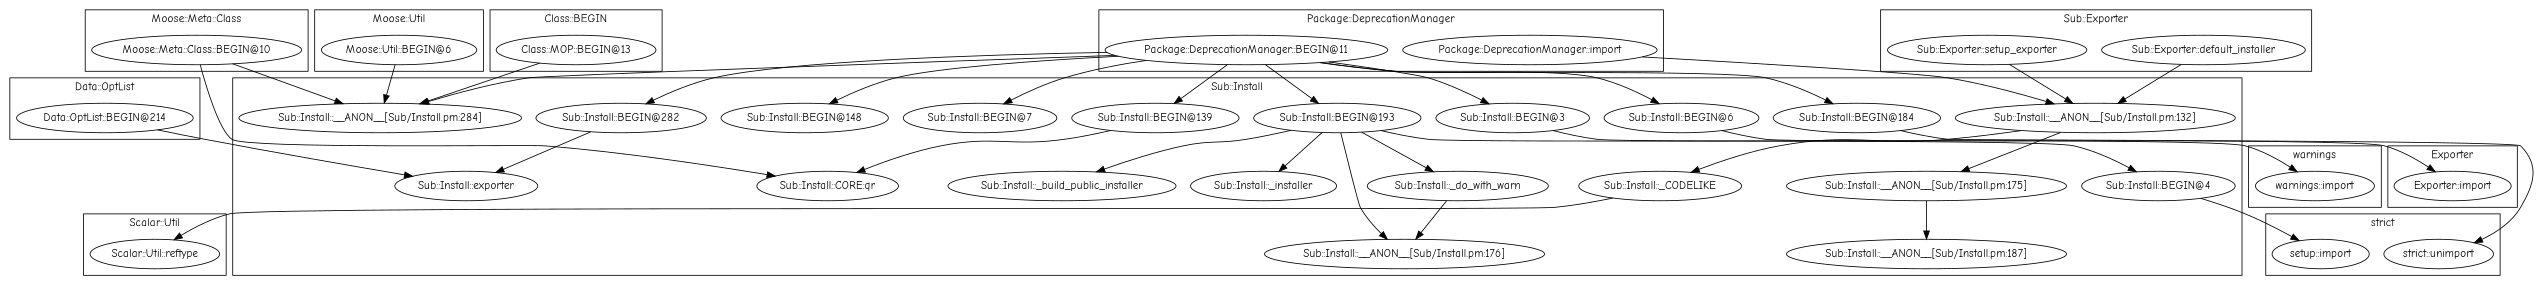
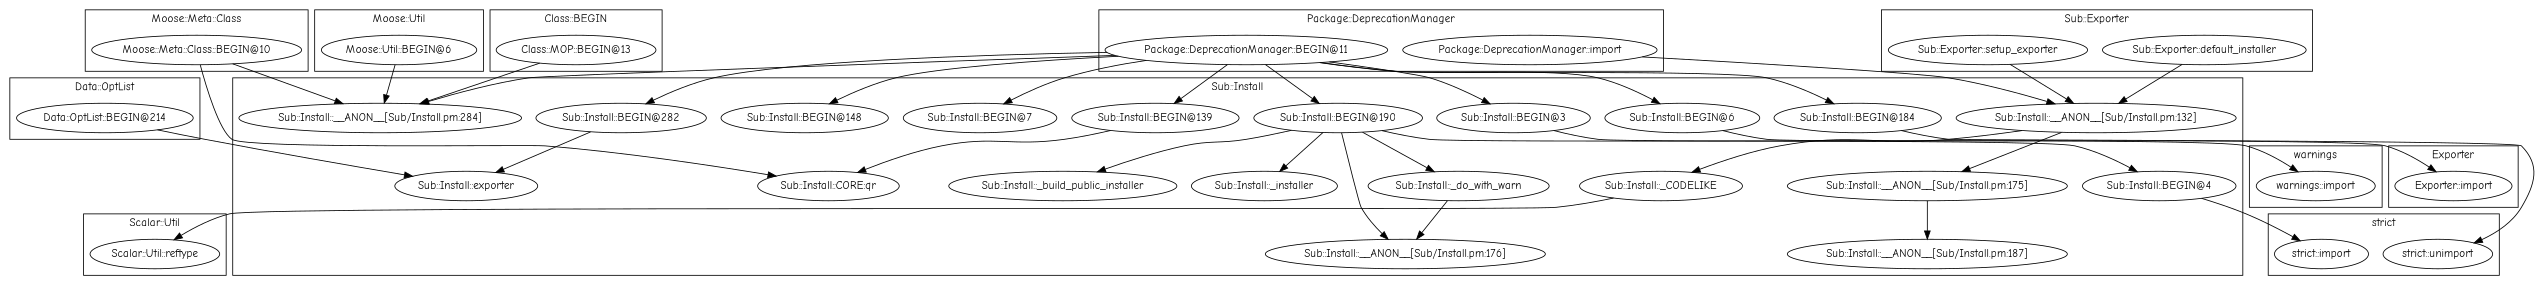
  digraph {
    fontname="Comic Neue"
    node [fontname="Comic Neue"]
    edge [fontname="Comic Neue"]
    "warnings::import"
    "Sub::Exporter::default_installer"
    "Sub::Exporter::setup_exporter"
    "Data::OptList::BEGIN@214"
    "Moose::Util::BEGIN@6"
-   "strict::import" [label="setup::import"]
+   "strict::import"
    "strict::unimport"
    "Class::MOP::BEGIN@13"
    "Exporter::import"
    "Sub::Install::__ANON__[Sub/Install.pm:175]"
    "Sub::Install::__ANON__[Sub/Install.pm:132]"
    "Sub::Install::BEGIN@148"
    "Sub::Install::_installer"
    "Sub::Install::BEGIN@3"
    "Sub::Install::BEGIN@6"
    "Sub::Install::BEGIN@184"
    "Sub::Install::__ANON__[Sub/Install.pm:176]"
    "Sub::Install::BEGIN@139"
    "Sub::Install::_CODELIKE"
    "Sub::Install::exporter"
    "Sub::Install::__ANON__[Sub/Install.pm:187]"
    "Sub::Install::BEGIN@4"
    "Sub::Install::CORE:qr"
    "Sub::Install::_build_public_installer"
    n25 [label="Sub::Install::BEGIN@282"]
    "Sub::Install::_do_with_warn"
-   "Sub::Install::BEGIN@190" [label="Sub::Install::BEGIN@193"]
+   "Sub::Install::BEGIN@190"
    "Sub::Install::__ANON__[Sub/Install.pm:284]"
    "Sub::Install::BEGIN@7"
    "Package::DeprecationManager::import"
    "Package::DeprecationManager::BEGIN@11"
    "Scalar::Util::reftype"
    "Moose::Meta::Class::BEGIN@10"
    subgraph cluster_1 {
      label=warnings
      "warnings::import"
    }
    subgraph cluster_2 {
      label="Sub::Exporter"
      "Sub::Exporter::default_installer"
      "Sub::Exporter::setup_exporter"
    }
    subgraph cluster_3 {
      label="Data::OptList"
      "Data::OptList::BEGIN@214"
    }
    subgraph cluster_4 {
      label="Moose::Util"
      "Moose::Util::BEGIN@6"
    }
    subgraph cluster_5 {
      label="strict"
      "strict::import"
      "strict::unimport"
    }
    subgraph cluster_6 {
      label="Class::BEGIN"
      "Class::MOP::BEGIN@13"
    }
    subgraph cluster_7 {
      label=Exporter
      "Exporter::import"
    }
    subgraph cluster_8 {
      label="Sub::Install"
      "Sub::Install::__ANON__[Sub/Install.pm:175]"
      "Sub::Install::__ANON__[Sub/Install.pm:132]"
      "Sub::Install::BEGIN@148"
      "Sub::Install::_installer"
      "Sub::Install::BEGIN@3"
      "Sub::Install::BEGIN@6"
      "Sub::Install::BEGIN@184"
      "Sub::Install::__ANON__[Sub/Install.pm:176]"
      "Sub::Install::BEGIN@139"
      "Sub::Install::_CODELIKE"
      "Sub::Install::exporter"
      "Sub::Install::__ANON__[Sub/Install.pm:187]"
      "Sub::Install::BEGIN@4"
      "Sub::Install::CORE:qr"
      "Sub::Install::_build_public_installer"
      n25
      "Sub::Install::_do_with_warn"
      "Sub::Install::BEGIN@190"
      "Sub::Install::__ANON__[Sub/Install.pm:284]"
      "Sub::Install::BEGIN@7"
    }
    subgraph cluster_9 {
      label="Package::DeprecationManager"
      "Package::DeprecationManager::import"
      "Package::DeprecationManager::BEGIN@11"
    }
    subgraph cluster_10 {
      label="Scalar::Util"
      "Scalar::Util::reftype"
    }
    subgraph cluster_11 {
      label="Moose::Meta::Class"
      "Moose::Meta::Class::BEGIN@10"
    }
    "Sub::Exporter::default_installer" -> "Sub::Install::__ANON__[Sub/Install.pm:132]"
    "Sub::Exporter::setup_exporter" -> "Sub::Install::__ANON__[Sub/Install.pm:132]"
    "Data::OptList::BEGIN@214" -> "Sub::Install::exporter"
    "Moose::Util::BEGIN@6" -> "Sub::Install::__ANON__[Sub/Install.pm:284]"
    "Class::MOP::BEGIN@13" -> "Sub::Install::__ANON__[Sub/Install.pm:284]"
    "Sub::Install::__ANON__[Sub/Install.pm:175]" -> "Sub::Install::__ANON__[Sub/Install.pm:187]"
    "Sub::Install::__ANON__[Sub/Install.pm:132]" -> "Sub::Install::__ANON__[Sub/Install.pm:175]"
    "Sub::Install::__ANON__[Sub/Install.pm:132]" -> "Sub::Install::_CODELIKE"
    "Sub::Install::BEGIN@3" -> "warnings::import"
    "Sub::Install::BEGIN@6" -> "Exporter::import"
    "Sub::Install::BEGIN@184" -> "strict::unimport"
    "Sub::Install::BEGIN@139" -> "Sub::Install::CORE:qr"
    "Sub::Install::_CODELIKE" -> "Scalar::Util::reftype"
    "Sub::Install::BEGIN@4" -> "strict::import"
    n25 -> "Sub::Install::exporter"
    "Sub::Install::_do_with_warn" -> "Sub::Install::__ANON__[Sub/Install.pm:176]"
    "Sub::Install::BEGIN@190" -> "Sub::Install::_installer"
    "Sub::Install::BEGIN@190" -> "Sub::Install::__ANON__[Sub/Install.pm:176]"
    "Sub::Install::BEGIN@190" -> "Sub::Install::BEGIN@4"
    "Sub::Install::BEGIN@190" -> "Sub::Install::_build_public_installer"
    "Sub::Install::BEGIN@190" -> "Sub::Install::_do_with_warn"
    "Package::DeprecationManager::import" -> "Sub::Install::__ANON__[Sub/Install.pm:132]"
    "Package::DeprecationManager::BEGIN@11" -> "Sub::Install::BEGIN@148"
    "Package::DeprecationManager::BEGIN@11" -> "Sub::Install::BEGIN@3"
    "Package::DeprecationManager::BEGIN@11" -> "Sub::Install::BEGIN@6"
    "Package::DeprecationManager::BEGIN@11" -> "Sub::Install::BEGIN@184"
    "Package::DeprecationManager::BEGIN@11" -> "Sub::Install::BEGIN@139"
    "Package::DeprecationManager::BEGIN@11" -> n25
    "Package::DeprecationManager::BEGIN@11" -> "Sub::Install::BEGIN@190"
    "Package::DeprecationManager::BEGIN@11" -> "Sub::Install::__ANON__[Sub/Install.pm:284]"
    "Package::DeprecationManager::BEGIN@11" -> "Sub::Install::BEGIN@7"
    "Moose::Meta::Class::BEGIN@10" -> "Sub::Install::CORE:qr"
    "Moose::Meta::Class::BEGIN@10" -> "Sub::Install::__ANON__[Sub/Install.pm:284]"
  }
